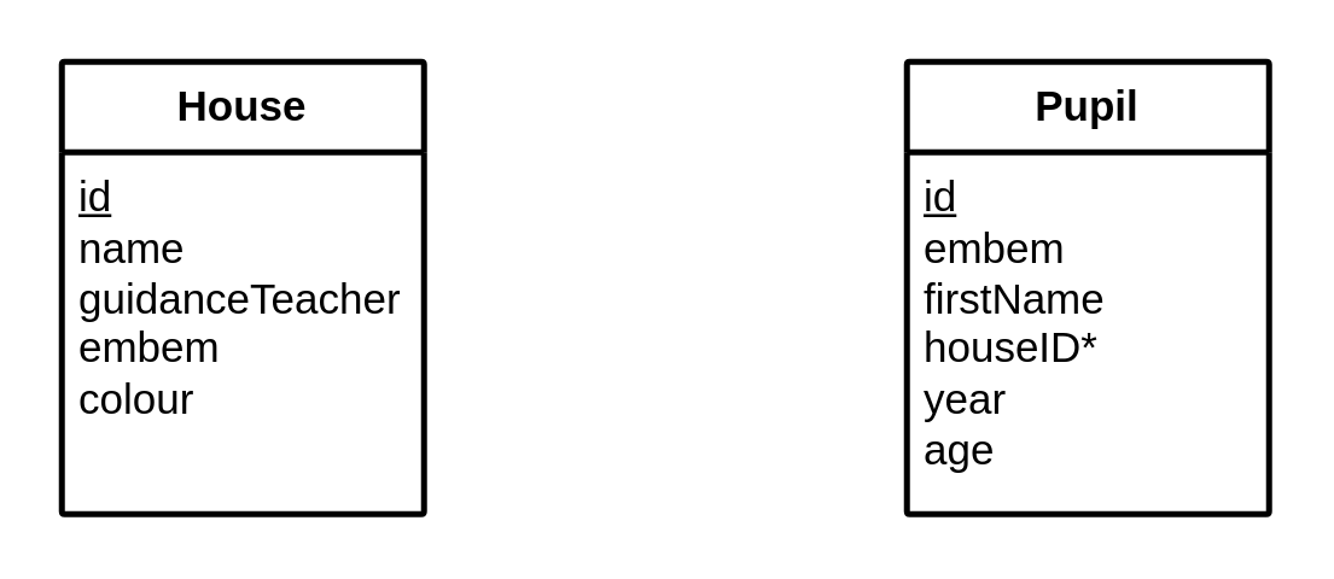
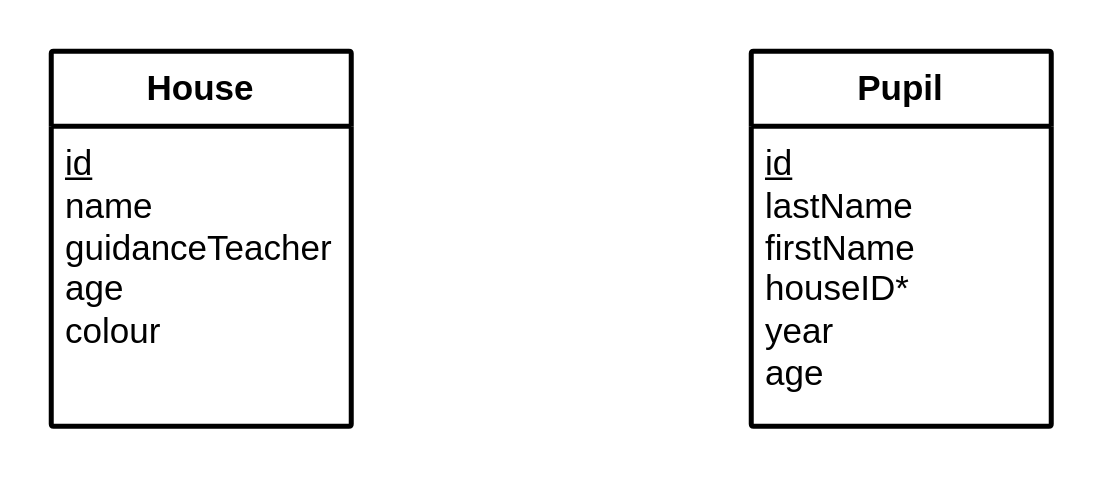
  <mxCell id="0" />
  <mxCell id="1" parent="0" />
  <mxCell id="2" value="&lt;b&gt;House&lt;/b&gt;" style="swimlane;childLayout=stackLayout;horizontal=1;startSize=30;horizontalStack=0;rounded=1;fontSize=14;fontStyle=0;strokeWidth=2;resizeParent=0;resizeLast=1;shadow=0;dashed=0;align=center;arcSize=1;whiteSpace=wrap;html=1;fillColor=none;" parent="1" vertex="1"><mxGeometry x="20" y="20" width="120" height="150" as="geometry"><mxRectangle x="170" y="370" width="80" height="50" as="alternateBounds" /></mxGeometry></mxCell>
- <mxCell id="3" value="&lt;font style=&quot;font-size: 14px;&quot;&gt;&lt;u style=&quot;&quot;&gt;id&lt;/u&gt;&lt;/font&gt;&lt;div&gt;&lt;font style=&quot;font-size: 14px;&quot;&gt;name&lt;br&gt;guidanceTeacher&lt;br&gt;embem&lt;/font&gt;&lt;/div&gt;&lt;div&gt;&lt;font style=&quot;font-size: 14px;&quot;&gt;colour&lt;br&gt;&lt;/font&gt;&lt;/div&gt;" style="align=left;strokeColor=none;fillColor=none;spacingLeft=4;fontSize=12;verticalAlign=top;resizable=0;rotatable=0;part=1;html=1;" parent="2" vertex="1"><mxGeometry y="30" width="120" height="120" as="geometry" /></mxCell>
+ <mxCell id="3" value="&lt;font style=&quot;font-size: 14px;&quot;&gt;&lt;u style=&quot;&quot;&gt;id&lt;/u&gt;&lt;/font&gt;&lt;div&gt;&lt;font style=&quot;font-size: 14px;&quot;&gt;name&lt;br&gt;guidanceTeacher&lt;br&gt;age&lt;/font&gt;&lt;/div&gt;&lt;div&gt;&lt;font style=&quot;font-size: 14px;&quot;&gt;colour&lt;br&gt;&lt;/font&gt;&lt;/div&gt;" style="align=left;strokeColor=none;fillColor=none;spacingLeft=4;fontSize=12;verticalAlign=top;resizable=0;rotatable=0;part=1;html=1;" parent="2" vertex="1"><mxGeometry y="30" width="120" height="120" as="geometry" /></mxCell>
  <mxCell id="4" style="edgeStyle=orthogonalEdgeStyle;rounded=0;orthogonalLoop=1;jettySize=auto;html=1;exitX=0.5;exitY=1;exitDx=0;exitDy=0;" parent="2" source="3" target="3" edge="1"><mxGeometry relative="1" as="geometry" /></mxCell>
  <mxCell id="5" value="&lt;b&gt;Pupil&lt;/b&gt;" style="swimlane;childLayout=stackLayout;horizontal=1;startSize=30;horizontalStack=0;rounded=1;fontSize=14;fontStyle=0;strokeWidth=2;resizeParent=0;resizeLast=1;shadow=0;dashed=0;align=center;arcSize=1;whiteSpace=wrap;html=1;fillColor=none;" parent="1" vertex="1"><mxGeometry x="300" y="20" width="120" height="150" as="geometry"><mxRectangle x="170" y="370" width="80" height="50" as="alternateBounds" /></mxGeometry></mxCell>
- <mxCell id="6" value="&lt;font style=&quot;font-size: 14px;&quot;&gt;&lt;u style=&quot;&quot;&gt;id&lt;br&gt;&lt;/u&gt;embem&lt;br&gt;firstName&lt;br&gt;houseID*&lt;br&gt;year&lt;br&gt;age&lt;/font&gt;" style="align=left;strokeColor=none;fillColor=none;spacingLeft=4;fontSize=12;verticalAlign=top;resizable=0;rotatable=0;part=1;html=1;" parent="5" vertex="1"><mxGeometry y="30" width="120" height="120" as="geometry" /></mxCell>
+ <mxCell id="6" value="&lt;font style=&quot;font-size: 14px;&quot;&gt;&lt;u style=&quot;&quot;&gt;id&lt;br&gt;&lt;/u&gt;lastName&lt;br&gt;firstName&lt;br&gt;houseID*&lt;br&gt;year&lt;br&gt;age&lt;/font&gt;" style="align=left;strokeColor=none;fillColor=none;spacingLeft=4;fontSize=12;verticalAlign=top;resizable=0;rotatable=0;part=1;html=1;" parent="5" vertex="1"><mxGeometry y="30" width="120" height="120" as="geometry" /></mxCell>
